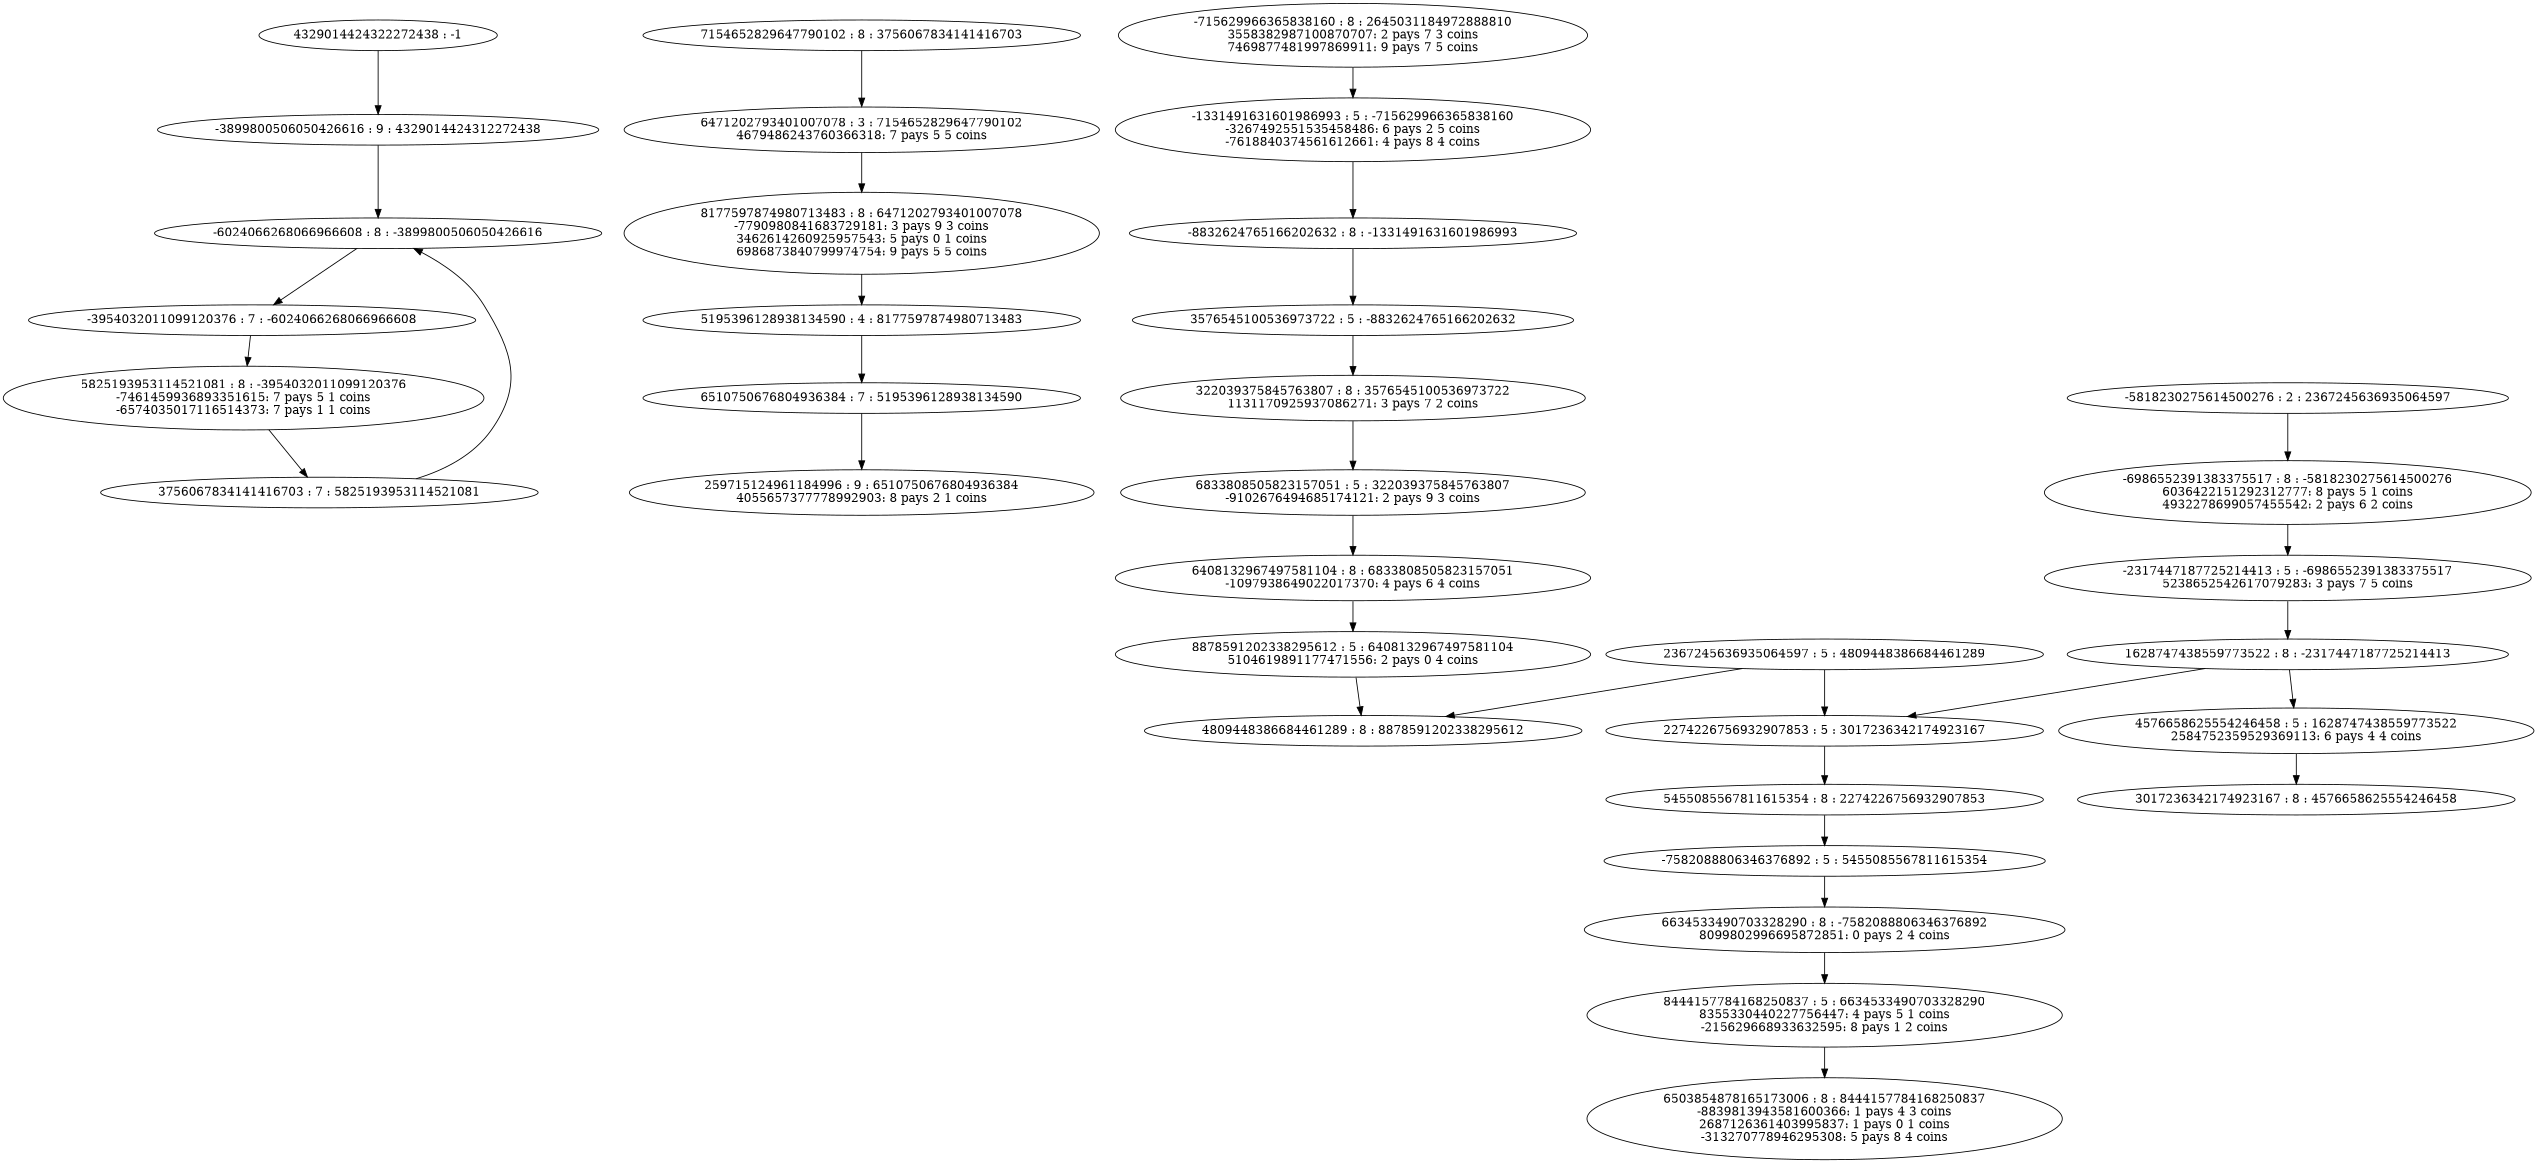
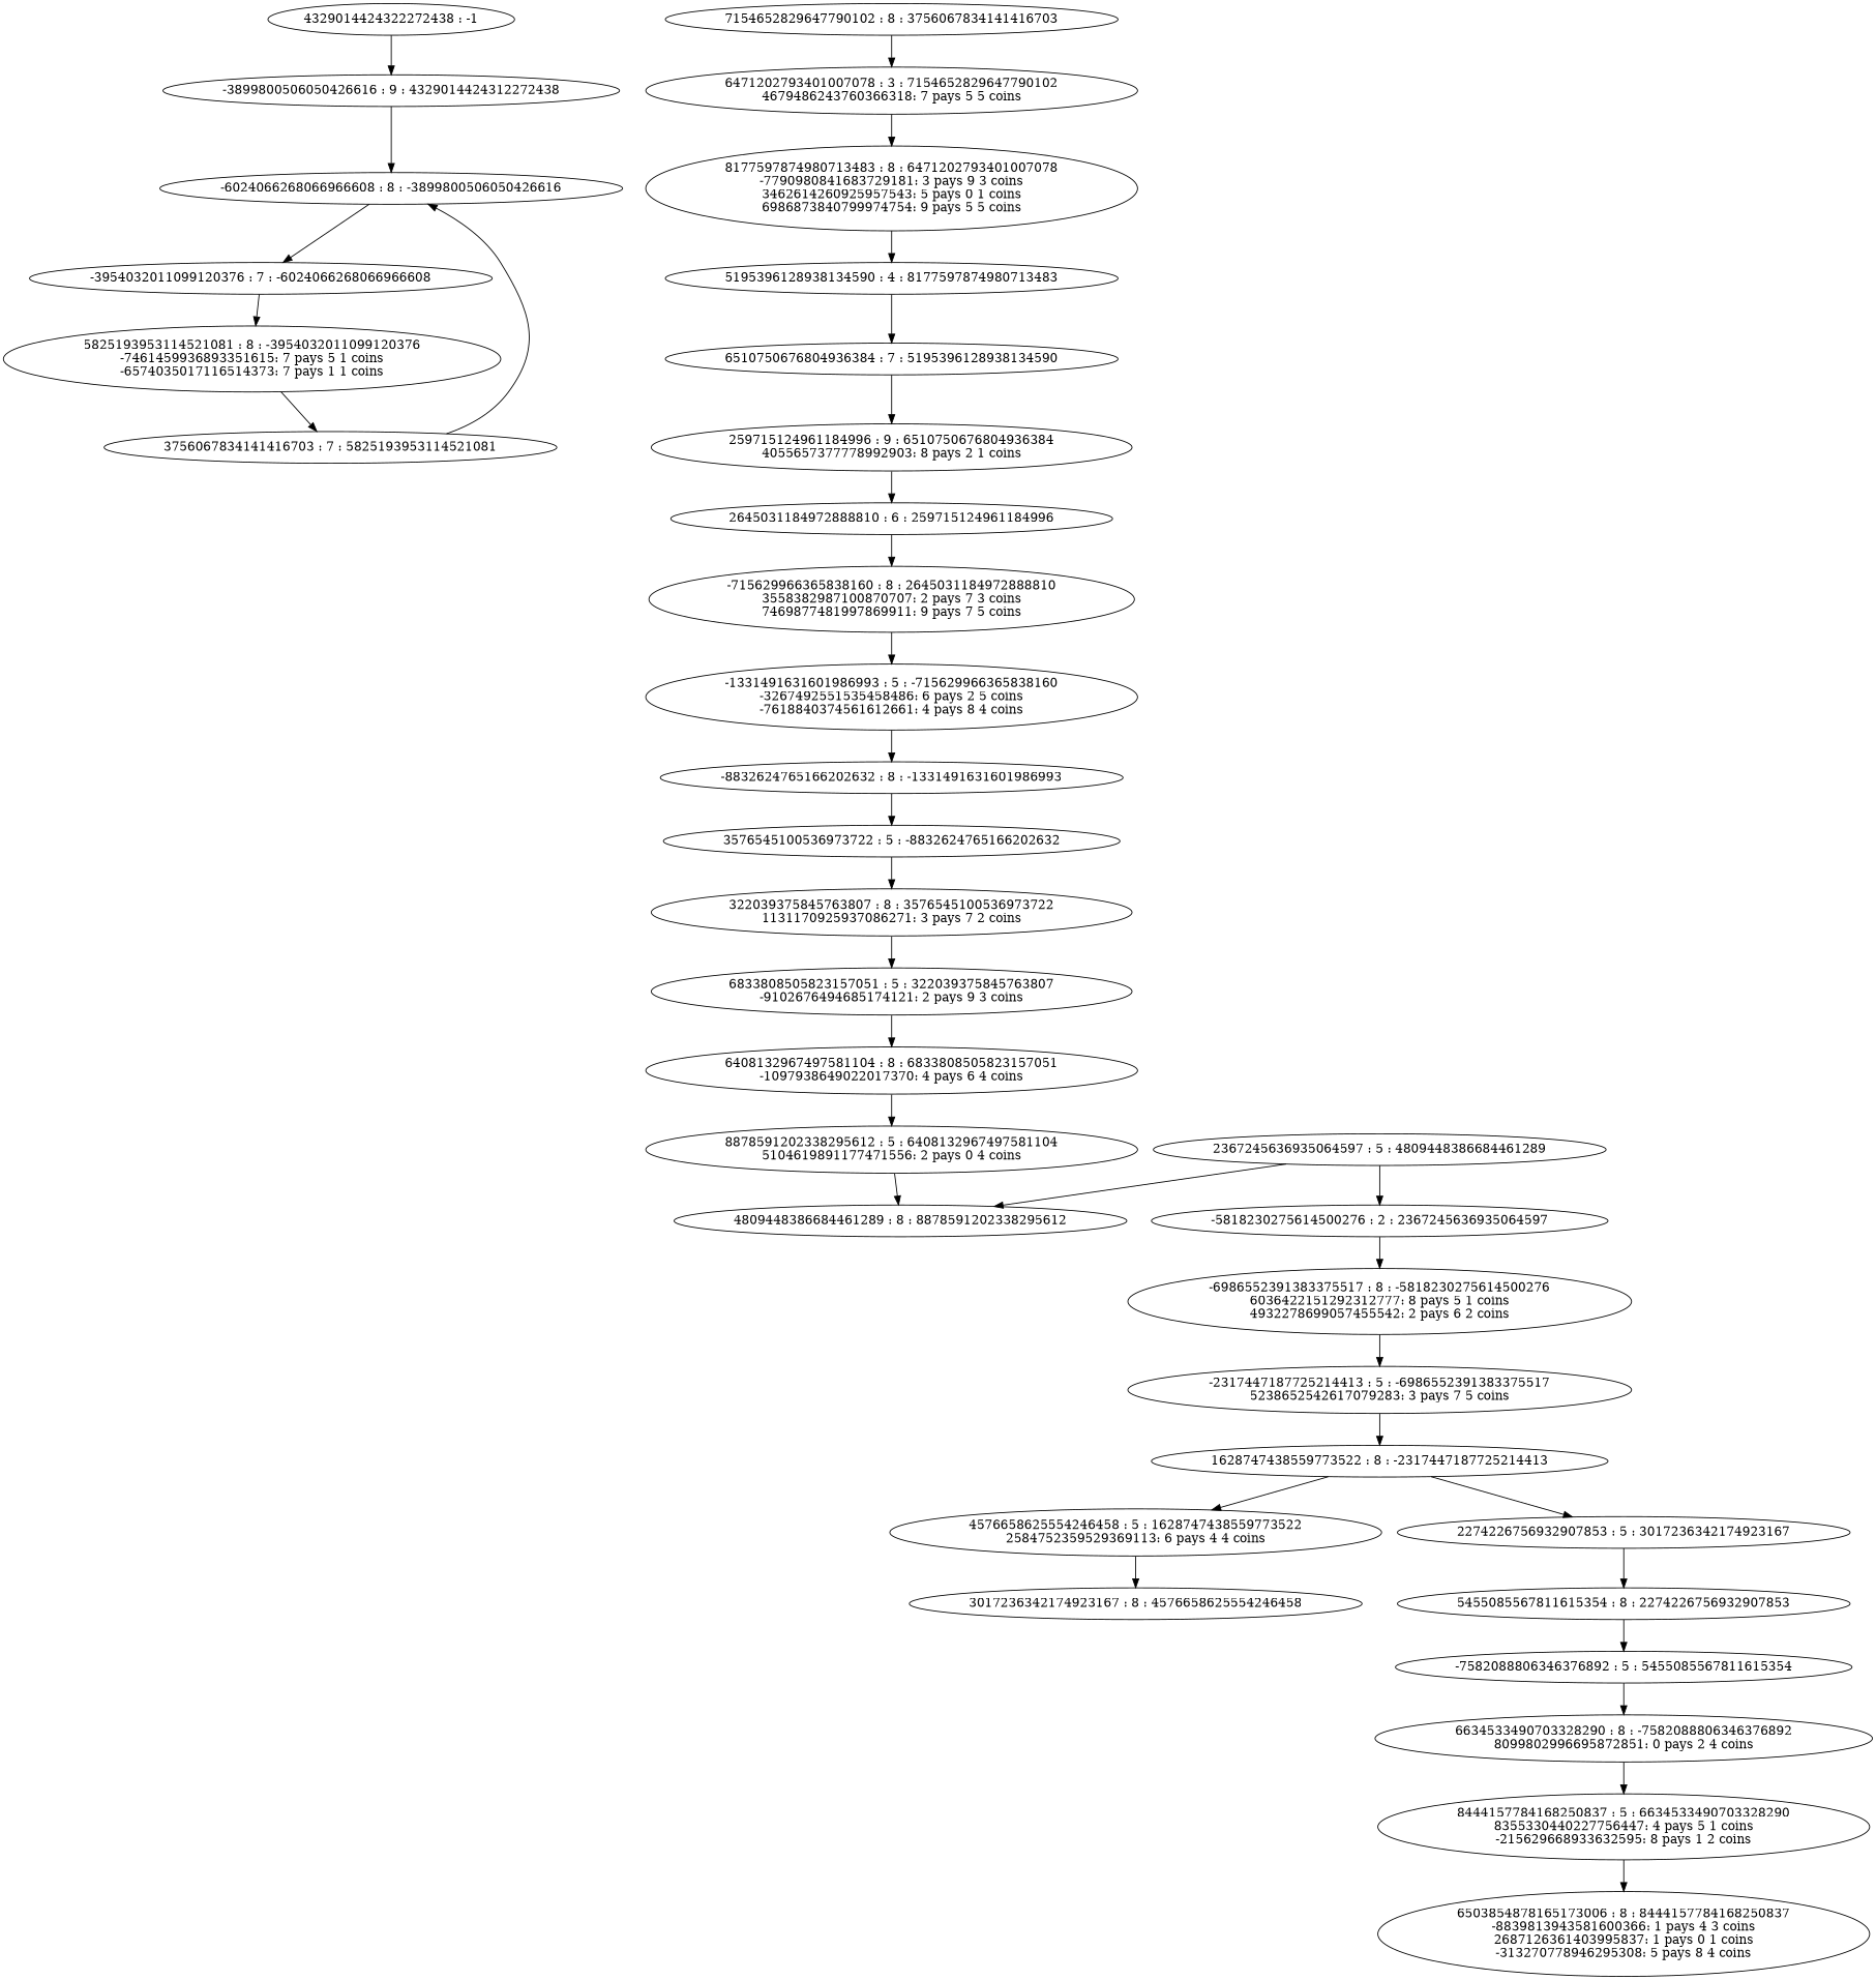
  digraph {
    n1 [label="4329014424322272438 : -1"]
    n2 [label="-3899800506050426616 : 9 : 4329014424312272438\n"]
    n3 [label="-6024066268066966608 : 8 : -3899800506050426616\n"]
    n4 [label="-3954032011099120376 : 7 : -6024066268066966608\n"]
    n5 [label="5825193953114521081 : 8 : -3954032011099120376\n-7461459936893351615: 7 pays 5 1 coins\n-6574035017116514373: 7 pays 1 1 coins\n"]
    n6 [label="3756067834141416703 : 7 : 5825193953114521081\n"]
    n7 [label="7154652829647790102 : 8 : 3756067834141416703\n"]
    n8 [label="6471202793401007078 : 3 : 7154652829647790102\n4679486243760366318: 7 pays 5 5 coins\n"]
    n9 [label="8177597874980713483 : 8 : 6471202793401007078\n-7790980841683729181: 3 pays 9 3 coins\n3462614260925957543: 5 pays 0 1 coins\n6986873840799974754: 9 pays 5 5 coins\n"]
    n10 [label="5195396128938134590 : 4 : 8177597874980713483\n"]
    n11 [label="6510750676804936384 : 7 : 5195396128938134590\n"]
    n12 [label="259715124961184996 : 9 : 6510750676804936384\n4055657377778992903: 8 pays 2 1 coins\n"]
+   n13 [label="2645031184972888810 : 6 : 259715124961184996\n"]
    n14 [label="-715629966365838160 : 8 : 2645031184972888810\n3558382987100870707: 2 pays 7 3 coins\n7469877481997869911: 9 pays 7 5 coins\n"]
    n15 [label="-1331491631601986993 : 5 : -715629966365838160\n-3267492551535458486: 6 pays 2 5 coins\n-7618840374561612661: 4 pays 8 4 coins\n"]
    n16 [label="-8832624765166202632 : 8 : -1331491631601986993\n"]
    n17 [label="3576545100536973722 : 5 : -8832624765166202632\n"]
    n18 [label="322039375845763807 : 8 : 3576545100536973722\n1131170925937086271: 3 pays 7 2 coins\n"]
    n19 [label="6833808505823157051 : 5 : 322039375845763807\n-9102676494685174121: 2 pays 9 3 coins\n"]
    n20 [label="6408132967497581104 : 8 : 6833808505823157051\n-1097938649022017370: 4 pays 6 4 coins\n"]
    n21 [label="8878591202338295612 : 5 : 6408132967497581104\n5104619891177471556: 2 pays 0 4 coins\n"]
    n22 [label="4809448386684461289 : 8 : 8878591202338295612\n"]
    n23 [label="2367245636935064597 : 5 : 4809448386684461289\n"]
    n24 [label="-5818230275614500276 : 2 : 2367245636935064597\n"]
    n25 [label="-6986552391383375517 : 8 : -5818230275614500276\n6036422151292312777: 8 pays 5 1 coins\n4932278699057455542: 2 pays 6 2 coins\n"]
    n26 [label="-2317447187725214413 : 5 : -6986552391383375517\n5238652542617079283: 3 pays 7 5 coins\n"]
    n27 [label="1628747438559773522 : 8 : -2317447187725214413\n"]
    n28 [label="4576658625554246458 : 5 : 1628747438559773522\n2584752359529369113: 6 pays 4 4 coins\n"]
    n29 [label="2274226756932907853 : 5 : 3017236342174923167\n"]
    n30 [label="3017236342174923167 : 8 : 4576658625554246458\n"]
    n31 [label="5455085567811615354 : 8 : 2274226756932907853\n"]
    n32 [label="-7582088806346376892 : 5 : 5455085567811615354\n"]
    n33 [label="6634533490703328290 : 8 : -7582088806346376892\n8099802996695872851: 0 pays 2 4 coins\n"]
    n34 [label="8444157784168250837 : 5 : 6634533490703328290\n8355330440227756447: 4 pays 5 1 coins\n-215629668933632595: 8 pays 1 2 coins\n"]
    n35 [label="6503854878165173006 : 8 : 8444157784168250837\n-8839813943581600366: 1 pays 4 3 coins\n2687126361403995837: 1 pays 0 1 coins\n-313270778946295308: 5 pays 8 4 coins\n"]
    n1 -> n2
    n2 -> n3
    n3 -> n4
    n4 -> n5
    n5 -> n6
    n6 -> n3
    n7 -> n8
    n8 -> n9
    n9 -> n10
    n10 -> n11
    n11 -> n12
+   n12 -> n13
+   n13 -> n14
    n14 -> n15
    n15 -> n16
    n16 -> n17
    n17 -> n18
    n18 -> n19
    n19 -> n20
    n20 -> n21
    n21 -> n22
    n23 -> n22
-   n23 -> n29
+   n23 -> n24
    n24 -> n25
    n25 -> n26
    n26 -> n27
    n27 -> n28
    n27 -> n29
    n28 -> n30
    n29 -> n31
    n31 -> n32
    n32 -> n33
    n33 -> n34
    n34 -> n35
  }
